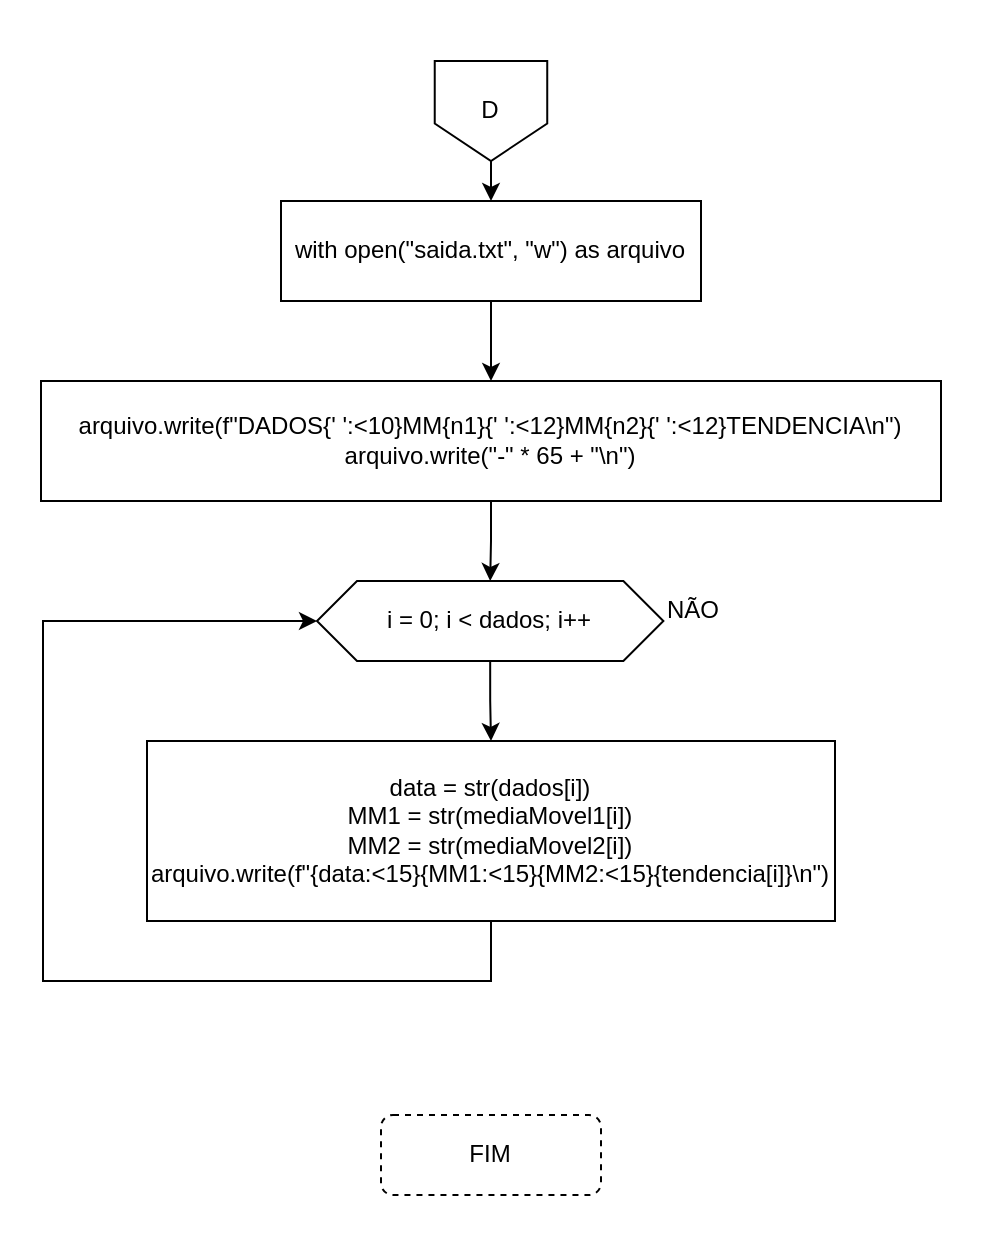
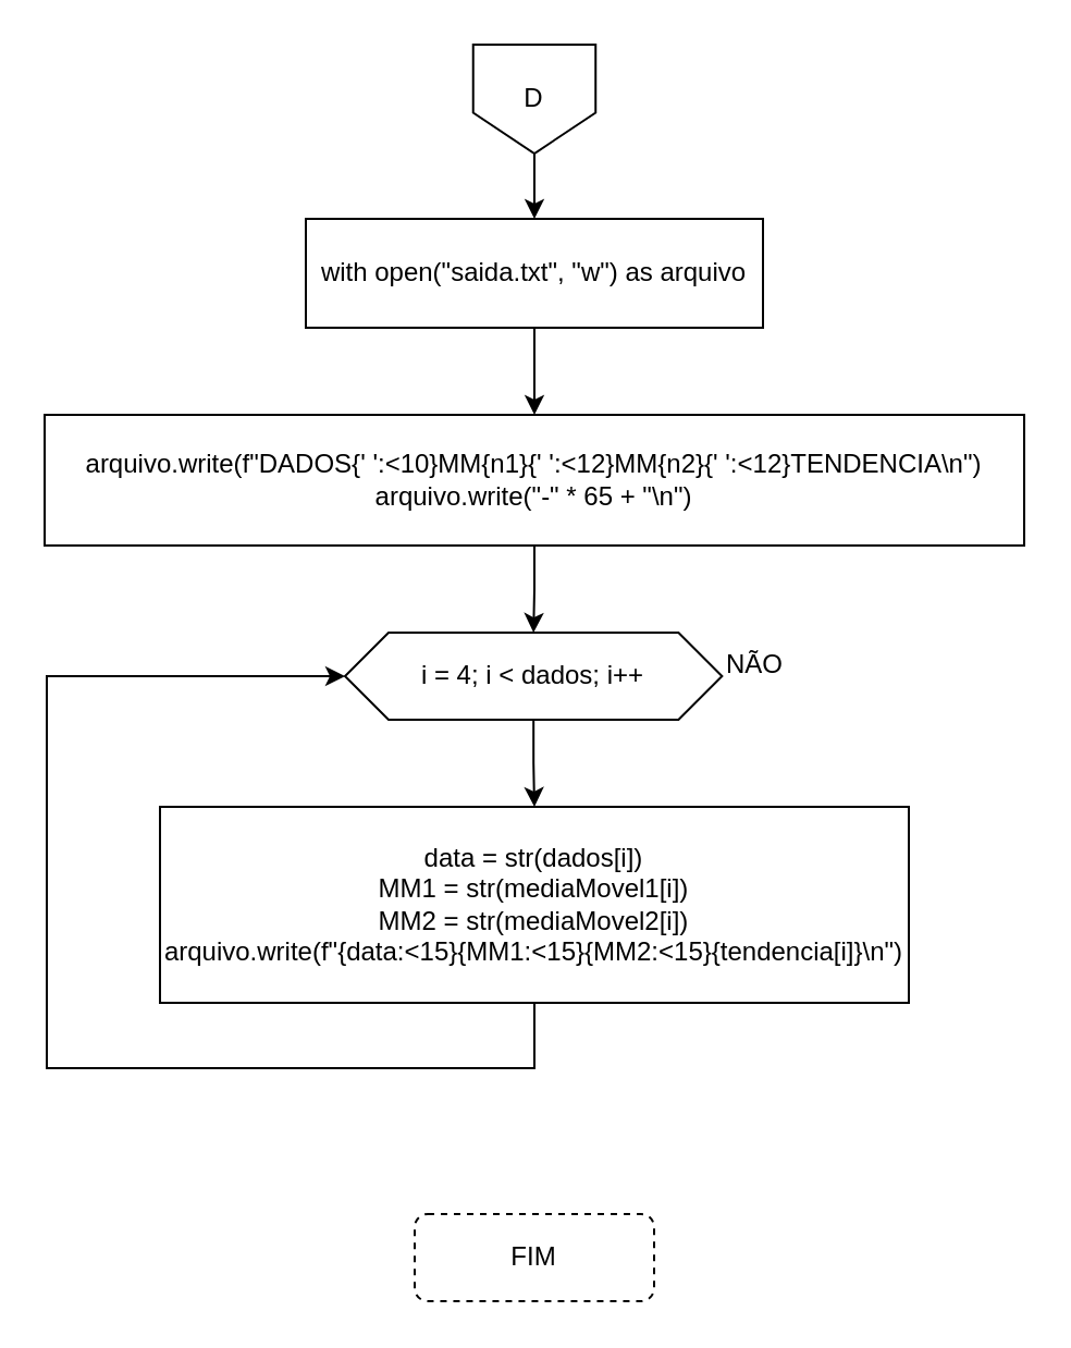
  <mxCell id="0" />
  <mxCell id="1" parent="0" />
  <mxCell id="2" style="edgeStyle=orthogonalEdgeStyle;rounded=0;orthogonalLoop=1;jettySize=auto;html=1;exitX=0.5;exitY=1;exitDx=0;exitDy=0;entryX=0.5;entryY=0;entryDx=0;entryDy=0;" edge="1" parent="1" source="3" target="5"><mxGeometry relative="1" as="geometry" /></mxCell>
- <mxCell id="3" value="D" style="shape=offPageConnector;whiteSpace=wrap;html=1;" vertex="1" parent="1"><mxGeometry x="216.87" y="30" width="56.25" height="50" as="geometry" /></mxCell>
+ <mxCell id="3" value="D" style="shape=offPageConnector;whiteSpace=wrap;html=1;" vertex="1" parent="1"><mxGeometry x="216.87" y="20" width="56.25" height="50" as="geometry" /></mxCell>
  <mxCell id="4" style="edgeStyle=orthogonalEdgeStyle;rounded=0;orthogonalLoop=1;jettySize=auto;html=1;exitX=0.5;exitY=1;exitDx=0;exitDy=0;entryX=0.5;entryY=0;entryDx=0;entryDy=0;" edge="1" parent="1" source="5" target="7"><mxGeometry relative="1" as="geometry" /></mxCell>
  <mxCell id="5" value="with open(&quot;saida.txt&quot;, &quot;w&quot;) as arquivo" style="rounded=0;whiteSpace=wrap;html=1;" vertex="1" parent="1"><mxGeometry x="140" y="100" width="210" height="50" as="geometry" /></mxCell>
  <mxCell id="6" style="edgeStyle=orthogonalEdgeStyle;rounded=0;orthogonalLoop=1;jettySize=auto;html=1;exitX=0.5;exitY=1;exitDx=0;exitDy=0;entryX=0.5;entryY=0;entryDx=0;entryDy=0;" edge="1" parent="1" source="7" target="9"><mxGeometry relative="1" as="geometry" /></mxCell>
  <mxCell id="7" value="arquivo.write(f&quot;DADOS{' ':&amp;lt;10}MM{n1}{' ':&amp;lt;12}MM{n2}{' ':&amp;lt;12}TENDENCIA\n&quot;)&lt;br&gt;arquivo.write(&quot;-&quot; * 65 + &quot;\n&quot;)" style="rounded=0;whiteSpace=wrap;html=1;" vertex="1" parent="1"><mxGeometry x="20" y="190" width="450" height="60" as="geometry" /></mxCell>
  <mxCell id="8" style="edgeStyle=orthogonalEdgeStyle;rounded=0;orthogonalLoop=1;jettySize=auto;html=1;exitX=0.5;exitY=1;exitDx=0;exitDy=0;entryX=0.5;entryY=0;entryDx=0;entryDy=0;" edge="1" parent="1" source="9" target="11"><mxGeometry relative="1" as="geometry" /></mxCell>
- <mxCell id="9" value="i = 0; i &amp;lt; dados; i++" style="shape=hexagon;perimeter=hexagonPerimeter2;whiteSpace=wrap;html=1;fixedSize=1;" vertex="1" parent="1"><mxGeometry x="158" y="290" width="173.19" height="40" as="geometry" /></mxCell>
+ <mxCell id="9" value="i = 4; i &amp;lt; dados; i++" style="shape=hexagon;perimeter=hexagonPerimeter2;whiteSpace=wrap;html=1;fixedSize=1;" vertex="1" parent="1"><mxGeometry x="158" y="290" width="173.19" height="40" as="geometry" /></mxCell>
  <mxCell id="10" style="edgeStyle=orthogonalEdgeStyle;rounded=0;orthogonalLoop=1;jettySize=auto;html=1;exitX=0.5;exitY=1;exitDx=0;exitDy=0;entryX=0;entryY=0.5;entryDx=0;entryDy=0;" edge="1" parent="1" source="11" target="9"><mxGeometry relative="1" as="geometry"><Array as="points"><mxPoint x="245" y="490" /><mxPoint x="21" y="490" /><mxPoint x="21" y="310" /></Array></mxGeometry></mxCell>
  <mxCell id="11" value="data = str(dados[i]) &lt;br&gt;MM1 = str(mediaMovel1[i]) &lt;br&gt;MM2 = str(mediaMovel2[i])&lt;br&gt;arquivo.write(f&quot;{data:&amp;lt;15}{MM1:&amp;lt;15}{MM2:&amp;lt;15}{tendencia[i]}\n&quot;)" style="rounded=0;whiteSpace=wrap;html=1;" vertex="1" parent="1"><mxGeometry x="73" y="370" width="344" height="90" as="geometry" /></mxCell>
  <mxCell id="12" value="FIM" style="rounded=1;whiteSpace=wrap;html=1;dashed=1;" vertex="1" parent="1"><mxGeometry x="190" y="557" width="110" height="40" as="geometry" /></mxCell>
  <mxCell id="13" value="NÃO" style="text;html=1;align=center;verticalAlign=middle;resizable=0;points=[];autosize=1;strokeColor=none;fillColor=none;" vertex="1" parent="1"><mxGeometry x="321" y="290" width="50" height="30" as="geometry" /></mxCell>
